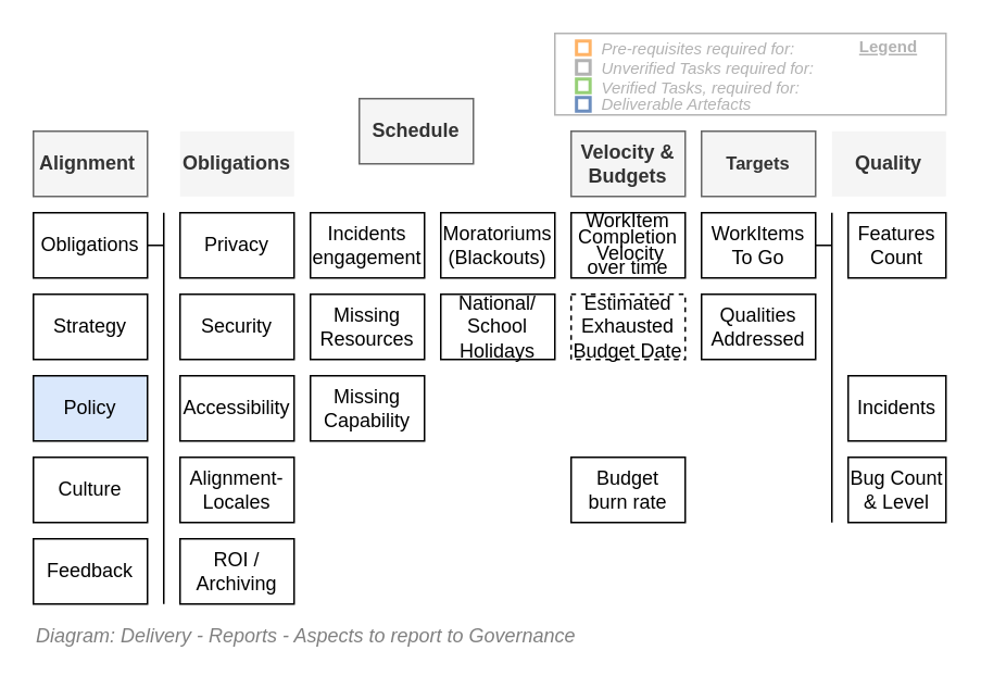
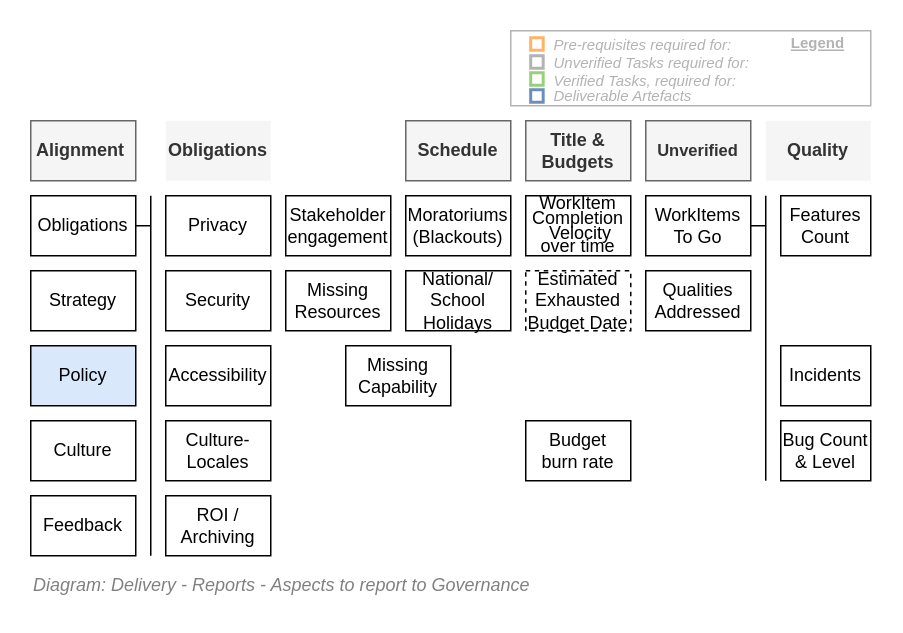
  <mxCell id="0" />
  <mxCell id="1" value="Diagram" parent="0" />
  <mxCell id="2" value="&lt;p style=&quot;line-height: 80%&quot;&gt;WorkItem Completion&lt;br&gt;&amp;nbsp;Velocity over time&lt;/p&gt;" style="rounded=0;whiteSpace=wrap;html=1;" vertex="1" parent="1"><mxGeometry x="350" y="130" width="70" height="40" as="geometry" /></mxCell>
  <mxCell id="3" value="WorkItems &lt;br&gt;To Go" style="rounded=0;whiteSpace=wrap;html=1;" vertex="1" parent="1"><mxGeometry x="430" y="130" width="70" height="40" as="geometry" /></mxCell>
  <mxCell id="4" value="Budget &lt;br&gt;burn rate" style="rounded=0;whiteSpace=wrap;html=1;" vertex="1" parent="1"><mxGeometry x="350" y="280" width="70" height="40" as="geometry" /></mxCell>
  <mxCell id="5" value="Estimated Exhausted Budget Date" style="rounded=0;whiteSpace=wrap;html=1;dashed=1;" vertex="1" parent="1"><mxGeometry x="350" y="180" width="70" height="40" as="geometry" /></mxCell>
  <mxCell id="6" value="Bug Count &amp;amp; Level" style="rounded=0;whiteSpace=wrap;html=1;" vertex="1" parent="1"><mxGeometry x="520" y="280" width="60" height="40" as="geometry" /></mxCell>
  <mxCell id="7" value="Incidents" style="rounded=0;whiteSpace=wrap;html=1;" vertex="1" parent="1"><mxGeometry x="520" y="230" width="60" height="40" as="geometry" /></mxCell>
  <mxCell id="8" value="Culture" style="rounded=0;whiteSpace=wrap;html=1;" vertex="1" parent="1"><mxGeometry x="20" y="280" width="70" height="40" as="geometry" /></mxCell>
  <mxCell id="9" value="Features Count" style="rounded=0;whiteSpace=wrap;html=1;" vertex="1" parent="1"><mxGeometry x="520" y="130" width="60" height="40" as="geometry" /></mxCell>
  <mxCell id="10" value="Security" style="rounded=0;whiteSpace=wrap;html=1;" vertex="1" parent="1"><mxGeometry x="110" y="180" width="70" height="40" as="geometry" /></mxCell>
  <mxCell id="11" value="Privacy" style="rounded=0;whiteSpace=wrap;html=1;" vertex="1" parent="1"><mxGeometry x="110" y="130" width="70" height="40" as="geometry" /></mxCell>
- <mxCell id="12" value="Alignment-Locales" style="rounded=0;whiteSpace=wrap;html=1;" vertex="1" parent="1"><mxGeometry x="110" y="280" width="70" height="40" as="geometry" /></mxCell>
+ <mxCell id="12" value="Culture-Locales" style="rounded=0;whiteSpace=wrap;html=1;" vertex="1" parent="1"><mxGeometry x="110" y="280" width="70" height="40" as="geometry" /></mxCell>
  <mxCell id="13" value="Accessibility" style="rounded=0;whiteSpace=wrap;html=1;" vertex="1" parent="1"><mxGeometry x="110" y="230" width="70" height="40" as="geometry" /></mxCell>
- <mxCell id="14" value="Incidents engagement" style="rounded=0;whiteSpace=wrap;html=1;" vertex="1" parent="1"><mxGeometry x="190" y="130" width="70" height="40" as="geometry" /></mxCell>
+ <mxCell id="14" value="Stakeholder engagement" style="rounded=0;whiteSpace=wrap;html=1;" vertex="1" parent="1"><mxGeometry x="190" y="130" width="70" height="40" as="geometry" /></mxCell>
  <mxCell id="15" value="Missing Resources" style="rounded=0;whiteSpace=wrap;html=1;" vertex="1" parent="1"><mxGeometry x="190" y="180" width="70" height="40" as="geometry" /></mxCell>
- <mxCell id="16" value="Missing &lt;br&gt;Capability" style="rounded=0;whiteSpace=wrap;html=1;" vertex="1" parent="1"><mxGeometry x="190" y="230" width="70" height="40" as="geometry" /></mxCell>
+ <mxCell id="16" value="Missing &lt;br&gt;Capability" style="rounded=0;whiteSpace=wrap;html=1;" vertex="1" parent="1"><mxGeometry x="230" y="230" width="70" height="40" as="geometry" /></mxCell>
  <mxCell id="17" value="Strategy" style="rounded=0;whiteSpace=wrap;html=1;" vertex="1" parent="1"><mxGeometry x="20" y="180" width="70" height="40" as="geometry" /></mxCell>
  <mxCell id="18" value="Policy" style="rounded=0;whiteSpace=wrap;html=1;fillColor=#dae8fc;" vertex="1" parent="1"><mxGeometry x="20" y="230" width="70" height="40" as="geometry" /></mxCell>
- <mxCell id="19" value="Schedule" style="rounded=0;whiteSpace=wrap;html=1;fillColor=#f5f5f5;strokeColor=#666666;fontColor=#333333;fontStyle=1" vertex="1" parent="1"><mxGeometry x="220" y="60" width="70" height="40" as="geometry" /></mxCell>
- <mxCell id="20" value="Velocity &amp;amp; Budgets" style="rounded=0;whiteSpace=wrap;html=1;fillColor=#f5f5f5;strokeColor=#666666;fontColor=#333333;fontStyle=1" vertex="1" parent="1"><mxGeometry x="350" y="80" width="70" height="40" as="geometry" /></mxCell>
+ <mxCell id="19" value="Schedule" style="rounded=0;whiteSpace=wrap;html=1;fillColor=#f5f5f5;strokeColor=#666666;fontColor=#333333;fontStyle=1" vertex="1" parent="1"><mxGeometry x="270" y="80" width="70" height="40" as="geometry" /></mxCell>
+ <mxCell id="20" value="Title &amp;amp; Budgets" style="rounded=0;whiteSpace=wrap;html=1;fillColor=#f5f5f5;strokeColor=#666666;fontColor=#333333;fontStyle=1" vertex="1" parent="1"><mxGeometry x="350" y="80" width="70" height="40" as="geometry" /></mxCell>
  <mxCell id="21" value="Quality" style="rounded=0;whiteSpace=wrap;html=1;fillColor=#f5f5f5;fontColor=#333333;fontStyle=1;strokeColor=none;" vertex="1" parent="1"><mxGeometry x="510" y="80" width="70" height="40" as="geometry" /></mxCell>
  <mxCell id="22" value="Alignment&amp;nbsp;" style="rounded=0;whiteSpace=wrap;html=1;fillColor=#f5f5f5;strokeColor=#666666;fontColor=#333333;fontStyle=1" vertex="1" parent="1"><mxGeometry x="20" y="80" width="70" height="40" as="geometry" /></mxCell>
- <mxCell id="23" value="&lt;font style=&quot;font-size: 11px&quot;&gt;Targets&lt;/font&gt;" style="rounded=0;whiteSpace=wrap;html=1;fillColor=#f5f5f5;strokeColor=#666666;fontColor=#333333;fontStyle=1" vertex="1" parent="1"><mxGeometry x="430" y="80" width="70" height="40" as="geometry" /></mxCell>
+ <mxCell id="23" value="&lt;font style=&quot;font-size: 11px&quot;&gt;Unverified&lt;/font&gt;" style="rounded=0;whiteSpace=wrap;html=1;fillColor=#f5f5f5;strokeColor=#666666;fontColor=#333333;fontStyle=1" vertex="1" parent="1"><mxGeometry x="430" y="80" width="70" height="40" as="geometry" /></mxCell>
  <mxCell id="24" value="Moratoriums (Blackouts)" style="rounded=0;whiteSpace=wrap;html=1;" vertex="1" parent="1"><mxGeometry x="270" y="130" width="70" height="40" as="geometry" /></mxCell>
  <mxCell id="25" value="National/&lt;br&gt;School&lt;br&gt;Holidays" style="rounded=0;whiteSpace=wrap;html=1;" vertex="1" parent="1"><mxGeometry x="270" y="180" width="70" height="40" as="geometry" /></mxCell>
  <mxCell id="26" value="Qualities Addressed" style="rounded=0;whiteSpace=wrap;html=1;" vertex="1" parent="1"><mxGeometry x="430" y="180" width="70" height="40" as="geometry" /></mxCell>
  <mxCell id="27" value="Feedback" style="rounded=0;whiteSpace=wrap;html=1;" vertex="1" parent="1"><mxGeometry x="20" y="330" width="70" height="40" as="geometry" /></mxCell>
  <mxCell id="28" value="ROI / Archiving" style="rounded=0;whiteSpace=wrap;html=1;" vertex="1" parent="1"><mxGeometry x="110" y="330" width="70" height="40" as="geometry" /></mxCell>
  <mxCell id="29" value="Obligations" style="rounded=0;whiteSpace=wrap;html=1;" vertex="1" parent="1"><mxGeometry x="20" y="130" width="70" height="40" as="geometry" /></mxCell>
  <mxCell id="30" value="" style="endArrow=none;html=1;" edge="1" parent="1"><mxGeometry width="50" height="50" relative="1" as="geometry"><mxPoint x="100" y="370" as="sourcePoint" /><mxPoint x="100" y="130" as="targetPoint" /></mxGeometry></mxCell>
  <mxCell id="31" value="" style="endArrow=none;html=1;" edge="1" parent="1"><mxGeometry width="50" height="50" relative="1" as="geometry"><mxPoint x="90" y="150" as="sourcePoint" /><mxPoint x="100" y="150" as="targetPoint" /></mxGeometry></mxCell>
  <mxCell id="32" value="Obligations" style="rounded=0;whiteSpace=wrap;html=1;fillColor=#f5f5f5;fontColor=#333333;fontStyle=1;strokeColor=none;" vertex="1" parent="1"><mxGeometry x="110" y="80" width="70" height="40" as="geometry" /></mxCell>
  <mxCell id="33" value="" style="endArrow=none;html=1;" edge="1" parent="1"><mxGeometry width="50" height="50" relative="1" as="geometry"><mxPoint x="510" y="130" as="sourcePoint" /><mxPoint x="510" y="320" as="targetPoint" /></mxGeometry></mxCell>
  <mxCell id="34" value="" style="endArrow=none;html=1;" edge="1" parent="1"><mxGeometry width="50" height="50" relative="1" as="geometry"><mxPoint x="500" y="150" as="sourcePoint" /><mxPoint x="510" y="150" as="targetPoint" /></mxGeometry></mxCell>
  <mxCell id="35" value="Legend" parent="0" />
  <mxCell id="36" value="" style="rounded=0;whiteSpace=wrap;html=1;fontSize=10;align=left;container=1;collapsible=0;fontColor=#B3B3B3;strokeColor=#B3B3B3;" vertex="1" parent="35"><mxGeometry x="340" y="20" width="240" height="50" as="geometry" /></mxCell>
  <mxCell id="37" value="" style="whiteSpace=wrap;html=1;aspect=fixed;fillColor=none;fontSize=10;align=left;fontStyle=2;strokeWidth=2;strokeColor=#FFB366;" vertex="1" parent="36"><mxGeometry x="13.294" y="4.667" width="8.333" height="8.333" as="geometry" /></mxCell>
  <mxCell id="38" value="" style="whiteSpace=wrap;html=1;aspect=fixed;fillColor=none;fontSize=10;align=left;fontStyle=2;strokeWidth=2;strokeColor=#97D077;" vertex="1" parent="36"><mxGeometry x="13.294" y="28" width="8.333" height="8.333" as="geometry" /></mxCell>
  <mxCell id="39" value="" style="whiteSpace=wrap;html=1;aspect=fixed;strokeColor=#6c8ebf;fontSize=10;align=left;fontStyle=2;strokeWidth=2;fillColor=none;" vertex="1" parent="36"><mxGeometry x="13.294" y="39.333" width="8.333" height="8.333" as="geometry" /></mxCell>
  <mxCell id="40" value="Pre-requisites required for:" style="text;html=1;strokeColor=none;fillColor=none;align=left;verticalAlign=middle;whiteSpace=wrap;rounded=0;fontSize=10;fontStyle=2;fontColor=#B3B3B3;" vertex="1" parent="36"><mxGeometry x="26.595" y="4.667" width="213.405" height="8.333" as="geometry" /></mxCell>
  <mxCell id="41" value="Verified Tasks, required for:" style="text;html=1;strokeColor=none;fillColor=none;align=left;verticalAlign=middle;whiteSpace=wrap;rounded=0;fontSize=10;fontStyle=2;fontColor=#B3B3B3;" vertex="1" parent="36"><mxGeometry x="26.59" y="30" width="213.41" height="6.33" as="geometry" /></mxCell>
  <mxCell id="42" value="Deliverable Artefacts" style="text;html=1;strokeColor=none;fillColor=none;align=left;verticalAlign=middle;whiteSpace=wrap;rounded=0;fontSize=10;fontStyle=2;fontColor=#B3B3B3;" vertex="1" parent="36"><mxGeometry x="26.595" y="39.333" width="213.405" height="8.333" as="geometry" /></mxCell>
  <mxCell id="43" value="Legend" style="text;html=1;strokeColor=none;fillColor=none;align=center;verticalAlign=middle;whiteSpace=wrap;rounded=0;fontSize=10;fontStyle=5;fontColor=#B3B3B3;" vertex="1" parent="36"><mxGeometry x="180" width="50" height="16.67" as="geometry" /></mxCell>
  <mxCell id="44" value="" style="whiteSpace=wrap;html=1;aspect=fixed;fontSize=10;align=left;fontStyle=2;strokeWidth=2;fontColor=#333333;fillColor=none;strokeColor=#B3B3B3;" vertex="1" parent="36"><mxGeometry x="13.294" y="16.667" width="8.333" height="8.333" as="geometry" /></mxCell>
  <mxCell id="45" value="Unverified Tasks required for:" style="text;html=1;strokeColor=none;fillColor=none;align=left;verticalAlign=middle;whiteSpace=wrap;rounded=0;fontSize=10;fontStyle=2;fontColor=#B3B3B3;" vertex="1" parent="36"><mxGeometry x="26.595" y="16.667" width="213.405" height="8.333" as="geometry" /></mxCell>
  <mxCell id="46" value="Title/Diagram" parent="0" />
  <mxCell id="47" value="&lt;font style=&quot;font-size: 12px&quot;&gt;&lt;span style=&quot;font-size: 12px&quot;&gt;Diagram: &lt;/span&gt;Delivery - Reports - Aspects to report to Governance&amp;nbsp;&lt;/font&gt;" style="text;strokeColor=none;fillColor=none;html=1;fontSize=12;fontStyle=2;verticalAlign=middle;align=left;shadow=0;glass=0;comic=0;opacity=30;fontColor=#808080;" vertex="1" parent="46"><mxGeometry x="20" y="380" width="560" height="20" as="geometry" /></mxCell>
